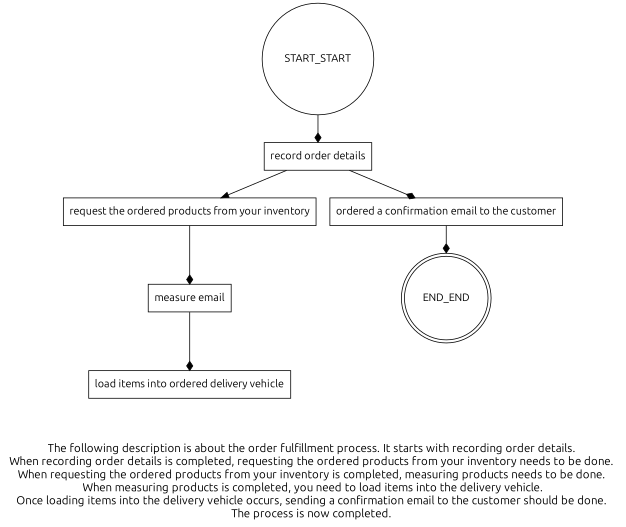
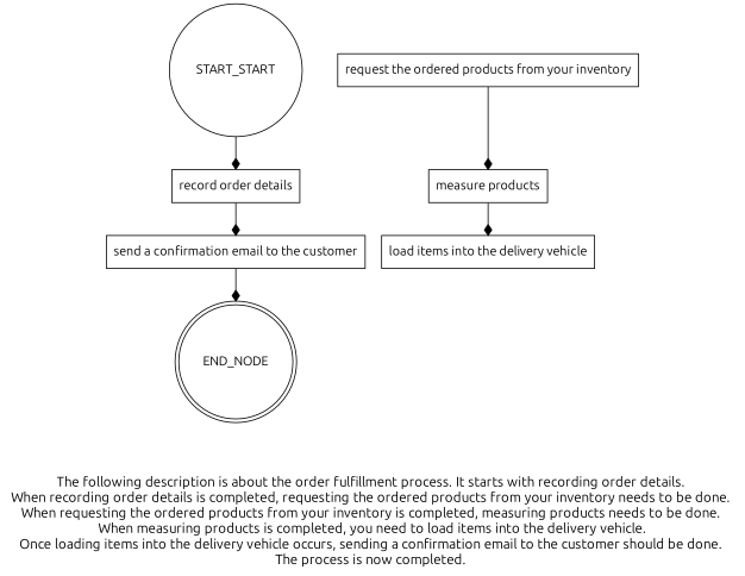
  digraph {
    fontname=Ubuntu
    fontsize=15
    label="\n\n\nThe following description is about the order fulfillment process. It starts with recording order details. \nWhen recording order details is completed, requesting the ordered products from your inventory needs to be done. \nWhen requesting the ordered products from your inventory is completed, measuring products needs to be done. \nWhen measuring products is completed, you need to load items into the delivery vehicle.\nOnce loading items into the delivery vehicle occurs, sending a confirmation email to the customer should be done. \nThe process is now completed. \n"
    rankdir=TB
    node [fontname=Ubuntu shape=box]
    edge [arrowhead=diamond fontname=Ubuntu]
    "record order details"
    "request the ordered products from your inventory"
-   "measure products" [label="measure email"]
-   "load items into the delivery vehicle" [label="load items into ordered delivery vehicle"]
-   "send a confirmation email to the customer" [label="ordered a confirmation email to the customer"]
-   END_NODE [shape=doublecircle width=0.2 label=END_END]
+   "measure products"
+   "load items into the delivery vehicle"
+   "send a confirmation email to the customer"
+   END_NODE [shape=doublecircle width=0.2]
    n7 [label=START_START shape=circle width=0.3]
    subgraph sub_1 {
      "record order details"
      "request the ordered products from your inventory"
      "measure products"
      "load items into the delivery vehicle"
      "send a confirmation email to the customer"
    }
-   "record order details" -> "request the ordered products from your inventory" [arrowhead=normal]
    "record order details" -> "send a confirmation email to the customer"
    "request the ordered products from your inventory" -> "measure products"
    "measure products" -> "load items into the delivery vehicle"
    "send a confirmation email to the customer" -> END_NODE
    n7 -> "record order details"
  }
